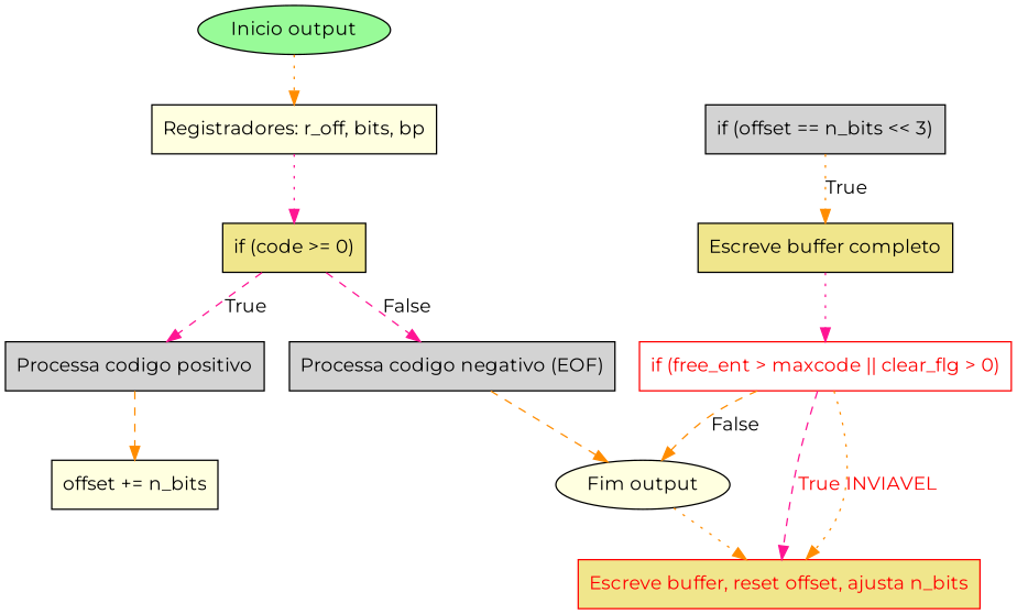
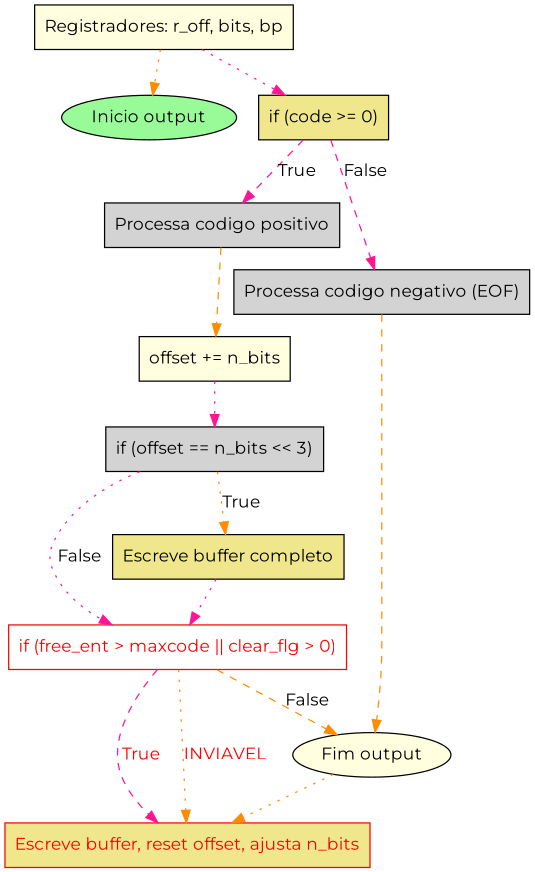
  digraph {
    fontname=Montserrat
    rankdir=TB
    node [fillcolor=lightyellow fontname=Montserrat shape=box style=filled]
    edge [color=darkorange fontname=Montserrat style=dotted]
    n1 [fillcolor=palegreen label="Inicio output" shape=ellipse]
    n2 [label="Registradores: r_off, bits, bp"]
    n3 [fillcolor=khaki label="if (code >= 0)"]
    n4 [label="Fim output" shape=ellipse]
    n5 [color=red fillcolor=khaki fontcolor=red label="Escreve buffer, reset offset, ajusta n_bits"]
    n6 [fillcolor=lightgrey label="Processa codigo positivo"]
    n7 [fillcolor=lightgrey label="Processa codigo negativo (EOF)"]
    n8 [label="offset += n_bits"]
    n9 [fillcolor=lightgrey label="if (offset == n_bits << 3)"]
    n10 [fillcolor=khaki label="Escreve buffer completo"]
    n11 [color=red fillcolor=white fontcolor=red label="if (free_ent > maxcode || clear_flg > 0)"]
-   n1 -> n2
+   n2 -> n1
    n2 -> n3 [color=deeppink]
    n3 -> n6 [color=deeppink label=True style=dashed]
    n3 -> n7 [color=deeppink label=False style=dashed]
    n4 -> n5 [fontcolor=red]
    n6 -> n8 [style=dashed]
    n7 -> n4 [style=dashed]
+   n8 -> n9 [color=deeppink]
    n9 -> n10 [label=True]
+   n9 -> n11 [color=deeppink label=False]
    n10 -> n11 [color=deeppink]
    n11 -> n4 [label=False style=dashed]
    n11 -> n5 [color=deeppink fontcolor=red label=True style=dashed]
    n11 -> n5 [fontcolor=red label=INVIAVEL]
  }
